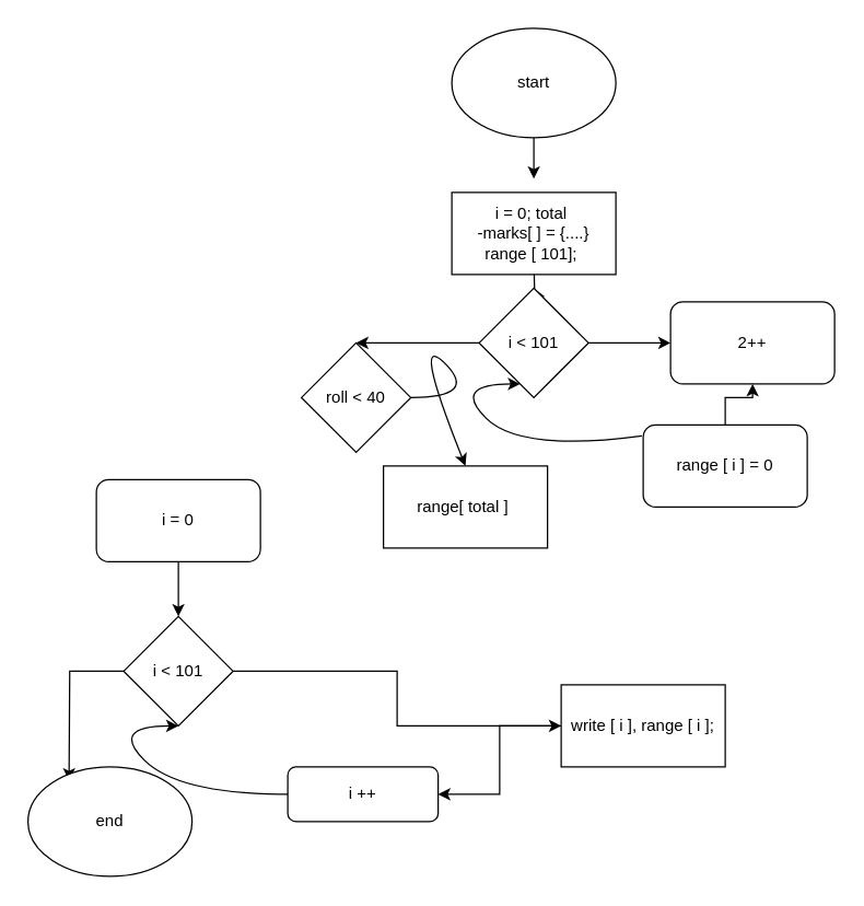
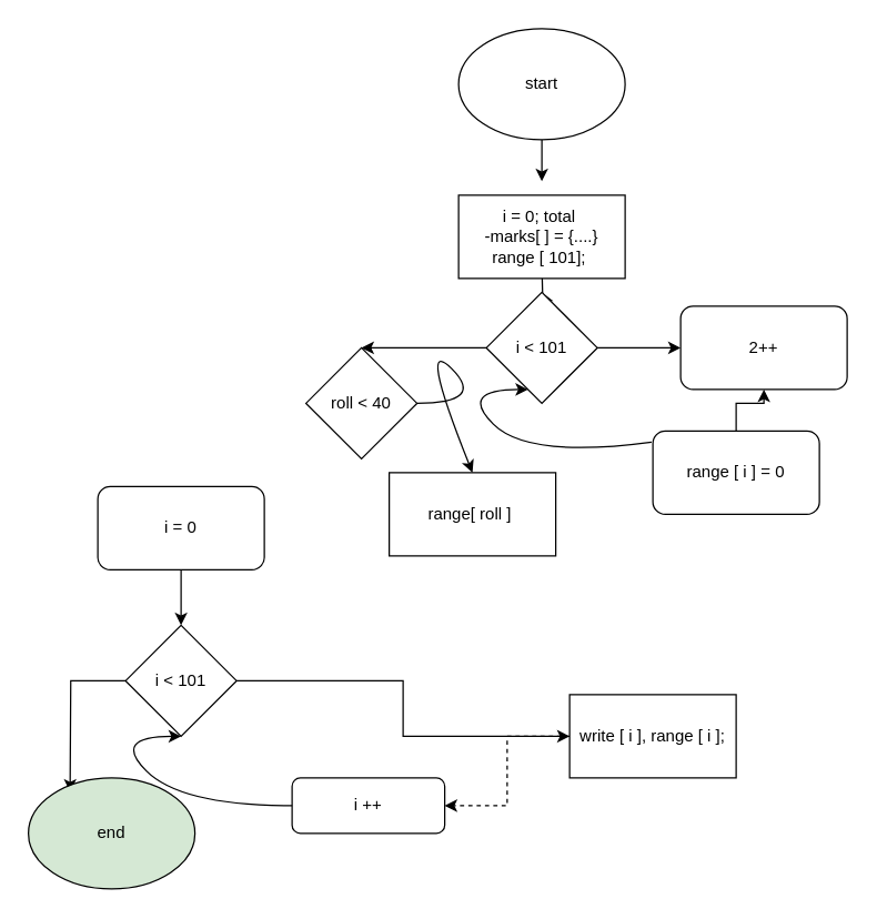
  <mxCell id="0" />
  <mxCell id="1" parent="0" />
  <mxCell id="2" value="" style="edgeStyle=orthogonalEdgeStyle;rounded=0;orthogonalLoop=1;jettySize=auto;html=1;" edge="1" parent="1" source="3"><mxGeometry relative="1" as="geometry"><mxPoint x="390" y="130" as="targetPoint" /></mxGeometry></mxCell>
  <mxCell id="3" value="start" style="ellipse;whiteSpace=wrap;html=1;" vertex="1" parent="1"><mxGeometry x="330" y="20" width="120" height="80" as="geometry" /></mxCell>
  <mxCell id="4" value="" style="edgeStyle=orthogonalEdgeStyle;rounded=0;orthogonalLoop=1;jettySize=auto;html=1;" edge="1" parent="1" target="7"><mxGeometry relative="1" as="geometry"><mxPoint x="390" y="190" as="sourcePoint" /></mxGeometry></mxCell>
  <mxCell id="5" value="" style="edgeStyle=orthogonalEdgeStyle;rounded=0;orthogonalLoop=1;jettySize=auto;html=1;" edge="1" parent="1" source="7"><mxGeometry relative="1" as="geometry"><mxPoint x="490" y="250" as="targetPoint" /></mxGeometry></mxCell>
  <mxCell id="6" value="" style="edgeStyle=orthogonalEdgeStyle;rounded=0;orthogonalLoop=1;jettySize=auto;html=1;" edge="1" parent="1" source="7"><mxGeometry relative="1" as="geometry"><mxPoint x="260" y="250" as="targetPoint" /></mxGeometry></mxCell>
  <mxCell id="7" value="i &amp;lt; 101" style="rhombus;whiteSpace=wrap;html=1;" vertex="1" parent="1"><mxGeometry x="350" y="210" width="80" height="80" as="geometry" /></mxCell>
  <mxCell id="8" value="2++" style="rounded=1;whiteSpace=wrap;html=1;" vertex="1" parent="1"><mxGeometry x="490" y="220" width="120" height="60" as="geometry" /></mxCell>
  <mxCell id="9" value="" style="edgeStyle=orthogonalEdgeStyle;rounded=0;orthogonalLoop=1;jettySize=auto;html=1;" edge="1" parent="1" source="10" target="8"><mxGeometry relative="1" as="geometry" /></mxCell>
  <mxCell id="10" value="range [ i ] = 0" style="whiteSpace=wrap;html=1;rounded=1;" vertex="1" parent="1"><mxGeometry x="470" y="310" width="120" height="60" as="geometry" /></mxCell>
  <mxCell id="11" value="roll &amp;lt; 40" style="rhombus;whiteSpace=wrap;html=1;" vertex="1" parent="1"><mxGeometry x="220" y="250" width="80" height="80" as="geometry" /></mxCell>
  <mxCell id="12" value="" style="edgeStyle=orthogonalEdgeStyle;rounded=0;orthogonalLoop=1;jettySize=auto;html=1;" edge="1" parent="1" source="13"><mxGeometry relative="1" as="geometry"><mxPoint x="130" y="450" as="targetPoint" /></mxGeometry></mxCell>
  <mxCell id="13" value="i = 0" style="rounded=1;whiteSpace=wrap;html=1;" vertex="1" parent="1"><mxGeometry x="70" y="350" width="120" height="60" as="geometry" /></mxCell>
  <mxCell id="14" value="" style="edgeStyle=orthogonalEdgeStyle;rounded=0;orthogonalLoop=1;jettySize=auto;html=1;" edge="1" parent="1" source="16" target="18"><mxGeometry relative="1" as="geometry" /></mxCell>
  <mxCell id="15" style="edgeStyle=orthogonalEdgeStyle;rounded=0;orthogonalLoop=1;jettySize=auto;html=1;exitX=0;exitY=0.5;exitDx=0;exitDy=0;" edge="1" parent="1" source="16"><mxGeometry relative="1" as="geometry"><mxPoint x="50" y="570" as="targetPoint" /></mxGeometry></mxCell>
  <mxCell id="16" value="i &amp;lt; 101" style="rhombus;whiteSpace=wrap;html=1;" vertex="1" parent="1"><mxGeometry x="90" y="450" width="80" height="80" as="geometry" /></mxCell>
- <mxCell id="17" value="" style="edgeStyle=orthogonalEdgeStyle;rounded=0;orthogonalLoop=1;jettySize=auto;html=1;" edge="1" parent="1" source="18" target="19"><mxGeometry relative="1" as="geometry" /></mxCell>
+ <mxCell id="17" value="" style="edgeStyle=orthogonalEdgeStyle;rounded=0;orthogonalLoop=1;jettySize=auto;html=1;dashed=1;" edge="1" parent="1" source="18" target="19"><mxGeometry relative="1" as="geometry" /></mxCell>
  <mxCell id="18" value="write [ i ], range [ i ];" style="whiteSpace=wrap;html=1;" vertex="1" parent="1"><mxGeometry x="410" y="500" width="120" height="60" as="geometry" /></mxCell>
  <mxCell id="19" value="i ++" style="rounded=1;whiteSpace=wrap;html=1;" vertex="1" parent="1"><mxGeometry x="210" y="560" width="110" height="40" as="geometry" /></mxCell>
  <mxCell id="20" value="" style="curved=1;endArrow=classic;html=1;rounded=0;exitX=0;exitY=0.5;exitDx=0;exitDy=0;" edge="1" parent="1" source="19"><mxGeometry width="50" height="50" relative="1" as="geometry"><mxPoint x="80" y="580" as="sourcePoint" /><mxPoint x="130" y="530" as="targetPoint" /><Array as="points"><mxPoint x="130" y="580" /><mxPoint x="80" y="530" /></Array></mxGeometry></mxCell>
- <mxCell id="21" value="end" style="ellipse;whiteSpace=wrap;html=1;" vertex="1" parent="1"><mxGeometry y="560" width="120" height="80" as="geometry" x="20" /></mxCell>
+ <mxCell id="21" value="end" style="ellipse;whiteSpace=wrap;html=1;fillColor=#d5e8d4;" vertex="1" parent="1"><mxGeometry y="560" width="120" height="80" as="geometry" x="20" /></mxCell>
  <mxCell id="22" style="edgeStyle=orthogonalEdgeStyle;rounded=0;orthogonalLoop=1;jettySize=auto;html=1;exitX=0.5;exitY=1;exitDx=0;exitDy=0;" edge="1" parent="1" source="21" target="21"><mxGeometry relative="1" as="geometry" /></mxCell>
  <mxCell id="23" value="i = 0; total&amp;nbsp;&lt;br&gt;-marks[ ] = {....}&lt;br&gt;range [ 101];&amp;nbsp;" style="rounded=0;whiteSpace=wrap;html=1;" vertex="1" parent="1"><mxGeometry x="330" y="140" width="120" height="60" as="geometry" /></mxCell>
- <mxCell id="24" value="range[ total ]&amp;nbsp;" style="rounded=0;whiteSpace=wrap;html=1;" vertex="1" parent="1"><mxGeometry x="280" y="340" width="120" height="60" as="geometry" /></mxCell>
+ <mxCell id="24" value="range[ roll ]&amp;nbsp;" style="rounded=0;whiteSpace=wrap;html=1;" vertex="1" parent="1"><mxGeometry x="280" y="340" width="120" height="60" as="geometry" /></mxCell>
  <mxCell id="25" value="" style="curved=1;endArrow=classic;html=1;rounded=0;exitX=-0.008;exitY=0.133;exitDx=0;exitDy=0;exitPerimeter=0;" edge="1" parent="1" source="10"><mxGeometry width="50" height="50" relative="1" as="geometry"><mxPoint x="330" y="330" as="sourcePoint" /><mxPoint x="380" y="280" as="targetPoint" /><Array as="points"><mxPoint x="380" y="330" /><mxPoint x="330" y="280" /></Array></mxGeometry></mxCell>
  <mxCell id="26" value="" style="curved=1;endArrow=classic;html=1;rounded=0;entryX=0.5;entryY=0;entryDx=0;entryDy=0;" edge="1" parent="1" target="24"><mxGeometry width="50" height="50" relative="1" as="geometry"><mxPoint x="300" y="290" as="sourcePoint" /><mxPoint x="350" y="240" as="targetPoint" /><Array as="points"><mxPoint x="350" y="290" /><mxPoint x="300" y="240" /></Array></mxGeometry></mxCell>
